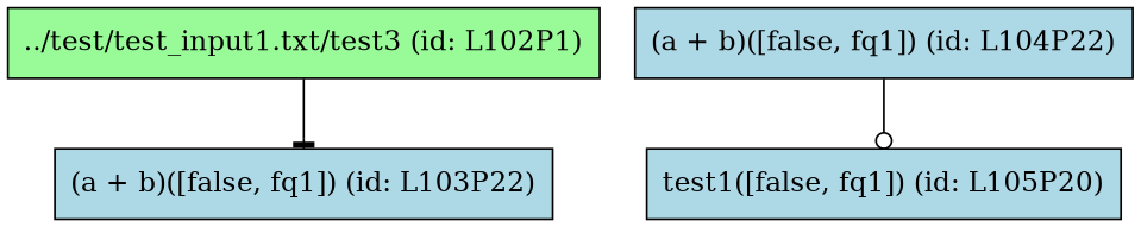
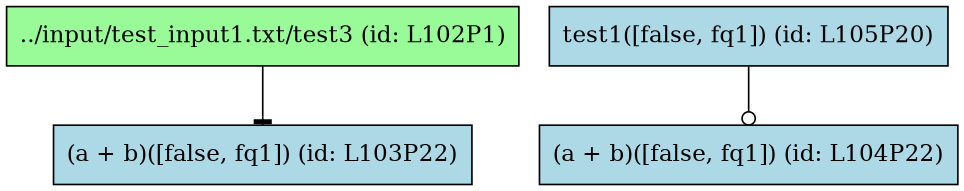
  digraph {
    node [fillcolor=lightblue shape=box style=filled]
    edge [shape=box]
-   "../input/test_input1.txt/test3 (id: L102P1)" [fillcolor=palegreen label="../test/test_input1.txt/test3 (id: L102P1)"]
+   "../input/test_input1.txt/test3 (id: L102P1)" [fillcolor=palegreen]
    "(a + b)([false, fq1]) (id: L103P22)"
    "(a + b)([false, fq1]) (id: L104P22)"
    "test1([false, fq1]) (id: L105P20)"
    "../input/test_input1.txt/test3 (id: L102P1)" -> "(a + b)([false, fq1]) (id: L103P22)" [arrowhead=tee]
-   "(a + b)([false, fq1]) (id: L104P22)" -> "test1([false, fq1]) (id: L105P20)" [arrowhead=odot]
+   "test1([false, fq1]) (id: L105P20)" -> "(a + b)([false, fq1]) (id: L104P22)" [arrowhead=odot]
  }
